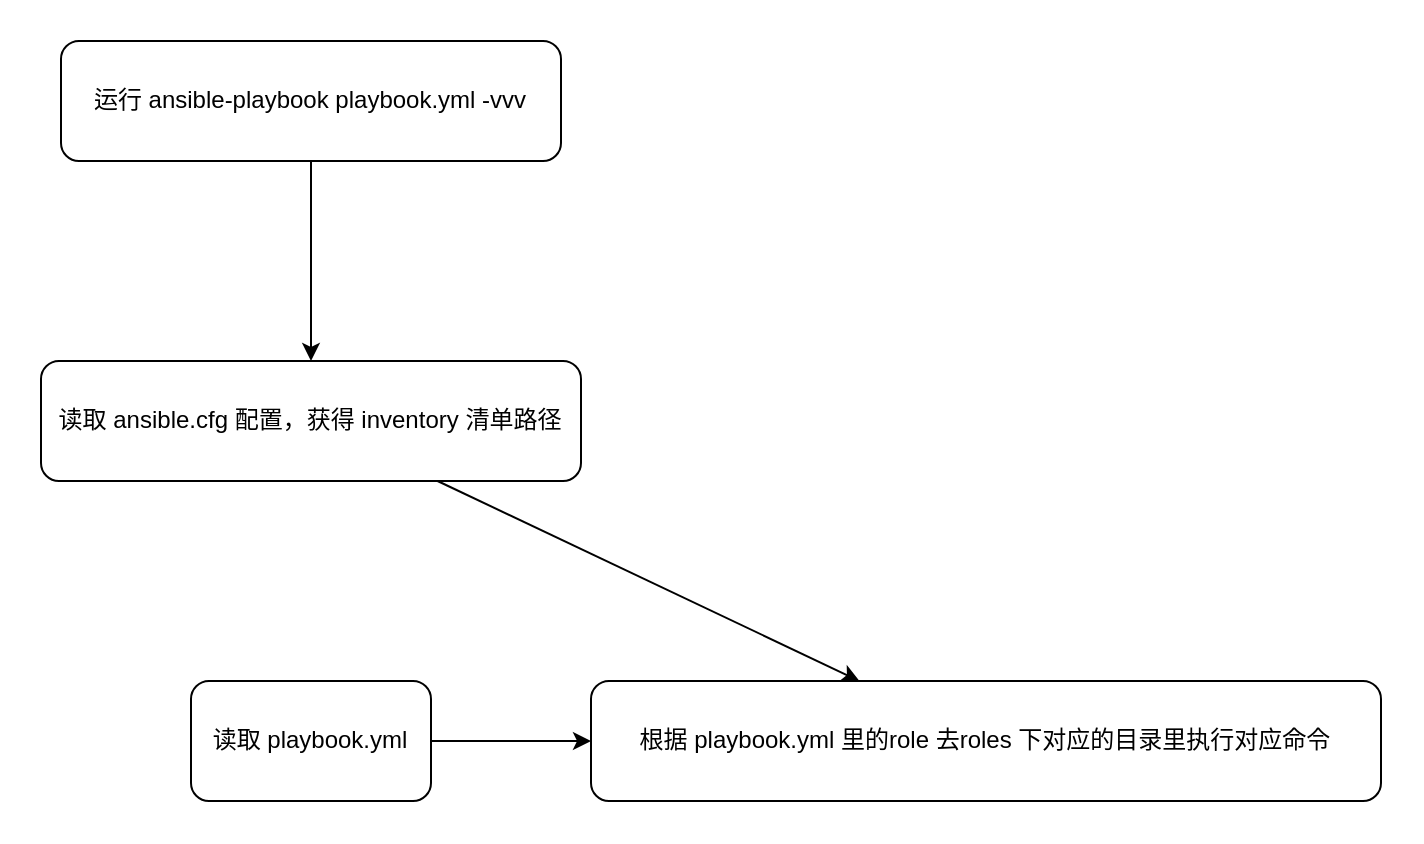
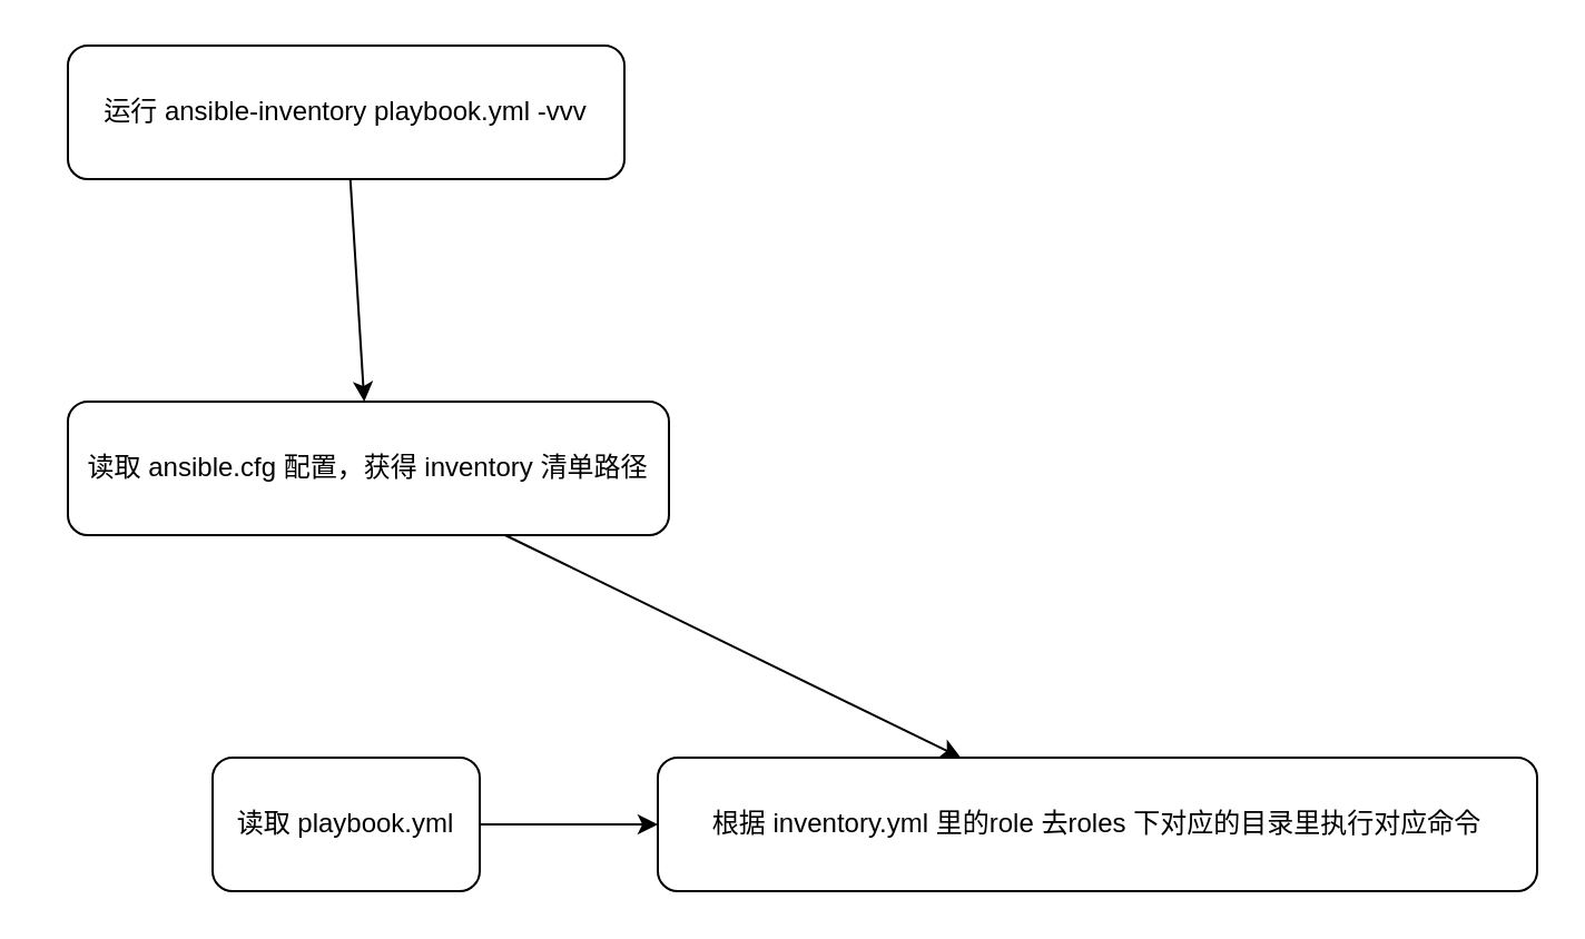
  <mxCell id="0" />
  <mxCell id="1" parent="0" />
  <mxCell id="2" style="edgeStyle=none;html=1;" parent="1" source="3" target="5" edge="1"><mxGeometry relative="1" as="geometry" /></mxCell>
- <mxCell id="3" value="运行 ansible-playbook playbook.yml -vvv" style="rounded=1;whiteSpace=wrap;html=1;" parent="1" vertex="1"><mxGeometry x="30" y="20" width="250" height="60" as="geometry" /></mxCell>
+ <mxCell id="3" value="运行 ansible-inventory playbook.yml -vvv" style="rounded=1;whiteSpace=wrap;html=1;" parent="1" vertex="1"><mxGeometry x="30" y="20" width="250" height="60" as="geometry" /></mxCell>
  <mxCell id="4" style="edgeStyle=none;html=1;" parent="1" source="5" target="8" edge="1"><mxGeometry relative="1" as="geometry" /></mxCell>
- <mxCell id="5" value="读取 ansible.cfg 配置，获得 inventory 清单路径" style="rounded=1;whiteSpace=wrap;html=1;" parent="1" vertex="1"><mxGeometry x="20" y="180" width="270" height="60" as="geometry" /></mxCell>
+ <mxCell id="5" value="读取 ansible.cfg 配置，获得 inventory 清单路径" style="rounded=1;whiteSpace=wrap;html=1;" parent="1" vertex="1"><mxGeometry x="30" y="180" width="270" height="60" as="geometry" /></mxCell>
  <mxCell id="6" value="" style="edgeStyle=none;html=1;" parent="1" source="7" target="8" edge="1"><mxGeometry relative="1" as="geometry" /></mxCell>
  <mxCell id="7" value="读取 playbook.yml" style="rounded=1;whiteSpace=wrap;html=1;" parent="1" vertex="1"><mxGeometry x="95" y="340" width="120" height="60" as="geometry" /></mxCell>
- <mxCell id="8" value="根据 playbook.yml 里的role 去roles 下对应的目录里执行对应命令" style="whiteSpace=wrap;html=1;rounded=1;" parent="1" vertex="1"><mxGeometry x="295" y="340" width="395" height="60" as="geometry" /></mxCell>
+ <mxCell id="8" value="根据 inventory.yml 里的role 去roles 下对应的目录里执行对应命令" style="whiteSpace=wrap;html=1;rounded=1;" parent="1" vertex="1"><mxGeometry x="295" y="340" width="395" height="60" as="geometry" /></mxCell>
